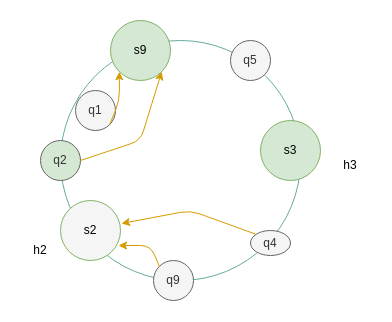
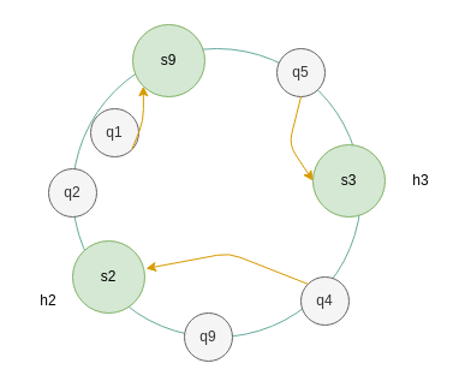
  <mxCell id="0" />
  <mxCell id="1" parent="0" />
  <mxCell id="2" value="" style="ellipse;whiteSpace=wrap;html=1;aspect=fixed;strokeColor=#67AB9F;" vertex="1" parent="1"><mxGeometry x="60" y="40" width="240" height="240" as="geometry" /></mxCell>
  <mxCell id="3" value="" style="endArrow=none;html=1;exitX=0.5;exitY=0;exitDx=0;exitDy=0;" edge="1" parent="1" source="2"><mxGeometry width="50" height="50" relative="1" as="geometry"><mxPoint x="200" y="70" as="sourcePoint" /><mxPoint x="180" y="40" as="targetPoint" /></mxGeometry></mxCell>
  <mxCell id="4" value="s9" style="ellipse;whiteSpace=wrap;html=1;aspect=fixed;fillColor=#d5e8d4;strokeColor=#82b366;" vertex="1" parent="1"><mxGeometry x="110" y="20" width="60" height="60" as="geometry" /></mxCell>
- <mxCell id="5" value="s2" style="ellipse;whiteSpace=wrap;html=1;aspect=fixed;fillColor=#f5f5f5;strokeColor=#82b366;" vertex="1" parent="1"><mxGeometry x="60" y="200" width="60" height="60" as="geometry" /></mxCell>
+ <mxCell id="5" value="s2" style="ellipse;whiteSpace=wrap;html=1;aspect=fixed;fillColor=#d5e8d4;strokeColor=#82b366;" vertex="1" parent="1"><mxGeometry x="60" y="200" width="60" height="60" as="geometry" /></mxCell>
  <mxCell id="6" value="s3" style="ellipse;whiteSpace=wrap;html=1;aspect=fixed;fillColor=#d5e8d4;strokeColor=#82b366;" vertex="1" parent="1"><mxGeometry x="260" y="120" width="60" height="60" as="geometry" /></mxCell>
  <mxCell id="7" value="h2" style="text;html=1;strokeColor=none;fillColor=none;align=center;verticalAlign=middle;whiteSpace=wrap;rounded=0;" vertex="1" parent="1"><mxGeometry x="20" y="240" width="40" height="20" as="geometry" /></mxCell>
- <mxCell id="8" value="h3" style="text;html=1;strokeColor=none;fillColor=none;align=center;verticalAlign=middle;whiteSpace=wrap;rounded=0;" vertex="1" parent="1"><mxGeometry x="330" y="155" width="40" height="20" as="geometry" /></mxCell>
+ <mxCell id="8" value="h3" style="text;html=1;strokeColor=none;fillColor=none;align=center;verticalAlign=middle;whiteSpace=wrap;rounded=0;" vertex="1" parent="1"><mxGeometry x="330" y="140" width="40" height="20" as="geometry" /></mxCell>
  <mxCell id="9" value="q1" style="ellipse;whiteSpace=wrap;html=1;aspect=fixed;fillColor=#f5f5f5;strokeColor=#666666;fontColor=#333333;" vertex="1" parent="1"><mxGeometry x="75" y="90" width="40" height="40" as="geometry" /></mxCell>
- <mxCell id="10" value="q2" style="ellipse;whiteSpace=wrap;html=1;aspect=fixed;fillColor=#d5e8d4;strokeColor=#666666;fontColor=#333333;" vertex="1" parent="1"><mxGeometry x="40" y="140" width="40" height="40" as="geometry" /></mxCell>
+ <mxCell id="10" value="q2" style="ellipse;whiteSpace=wrap;html=1;aspect=fixed;fillColor=#f5f5f5;strokeColor=#666666;fontColor=#333333;" vertex="1" parent="1"><mxGeometry x="40" y="140" width="40" height="40" as="geometry" /></mxCell>
  <mxCell id="11" value="q9" style="ellipse;whiteSpace=wrap;html=1;aspect=fixed;fillColor=#f5f5f5;strokeColor=#666666;fontColor=#333333;" vertex="1" parent="1"><mxGeometry x="153" y="260" width="40" height="40" as="geometry" /></mxCell>
- <mxCell id="12" value="q4" style="ellipse;whiteSpace=wrap;html=1;aspect=fixed;fillColor=#f5f5f5;strokeColor=#666666;fontColor=#333333;" vertex="1" parent="1"><mxGeometry x="250" y="230" width="40" height="25" as="geometry" /></mxCell>
+ <mxCell id="12" value="q4" style="ellipse;whiteSpace=wrap;html=1;aspect=fixed;fillColor=#f5f5f5;strokeColor=#666666;fontColor=#333333;" vertex="1" parent="1"><mxGeometry x="250" y="230" width="40" height="40" as="geometry" /></mxCell>
  <mxCell id="13" value="q5" style="ellipse;whiteSpace=wrap;html=1;aspect=fixed;fillColor=#f5f5f5;strokeColor=#666666;fontColor=#333333;" vertex="1" parent="1"><mxGeometry x="230" y="40" width="40" height="40" as="geometry" /></mxCell>
- <mxCell id="14" value="" style="endArrow=classic;html=1;exitX=1;exitY=0.5;exitDx=0;exitDy=0;entryX=1;entryY=1;entryDx=0;entryDy=0;fillColor=#ffe6cc;strokeColor=#d79b00;" edge="1" parent="1" source="10" target="4"><mxGeometry width="50" height="50" relative="1" as="geometry"><mxPoint x="200" y="170" as="sourcePoint" /><mxPoint x="250" y="120" as="targetPoint" /><Array as="points"><mxPoint x="140" y="140" /></Array></mxGeometry></mxCell>
  <mxCell id="15" value="" style="endArrow=classic;html=1;exitX=1;exitY=1;exitDx=0;exitDy=0;entryX=0;entryY=1;entryDx=0;entryDy=0;fillColor=#ffe6cc;strokeColor=#d79b00;" edge="1" parent="1" source="9" target="4"><mxGeometry width="50" height="50" relative="1" as="geometry"><mxPoint x="170" y="150" as="sourcePoint" /><mxPoint x="220" y="100" as="targetPoint" /><Array as="points"><mxPoint x="119" y="100" /></Array></mxGeometry></mxCell>
- <mxCell id="16" value="" style="endArrow=classic;html=1;exitX=0;exitY=0;exitDx=0;exitDy=0;entryX=0.967;entryY=0.75;entryDx=0;entryDy=0;entryPerimeter=0;fillColor=#ffe6cc;strokeColor=#d79b00;" edge="1" parent="1" source="11" target="5"><mxGeometry width="50" height="50" relative="1" as="geometry"><mxPoint x="150" y="220" as="sourcePoint" /><mxPoint x="200" y="170" as="targetPoint" /><Array as="points"><mxPoint x="150" y="245" /></Array></mxGeometry></mxCell>
  <mxCell id="17" value="" style="endArrow=classic;html=1;exitX=0;exitY=0;exitDx=0;exitDy=0;entryX=1.017;entryY=0.383;entryDx=0;entryDy=0;entryPerimeter=0;fillColor=#ffe6cc;strokeColor=#d79b00;" edge="1" parent="1" source="12" target="5"><mxGeometry width="50" height="50" relative="1" as="geometry"><mxPoint x="180" y="230" as="sourcePoint" /><mxPoint x="230" y="180" as="targetPoint" /><Array as="points"><mxPoint x="190" y="210" /></Array></mxGeometry></mxCell>
+ <mxCell id="18" value="" style="endArrow=classic;html=1;exitX=0.5;exitY=1;exitDx=0;exitDy=0;entryX=0;entryY=0.5;entryDx=0;entryDy=0;fillColor=#ffe6cc;strokeColor=#d79b00;" edge="1" parent="1" source="13" target="6"><mxGeometry width="50" height="50" relative="1" as="geometry"><mxPoint x="180" y="180" as="sourcePoint" /><mxPoint x="230" y="130" as="targetPoint" /><Array as="points"><mxPoint x="240" y="120" /></Array></mxGeometry></mxCell>
